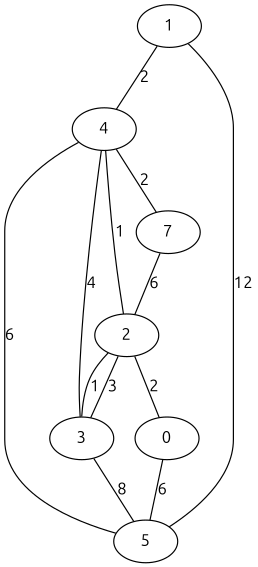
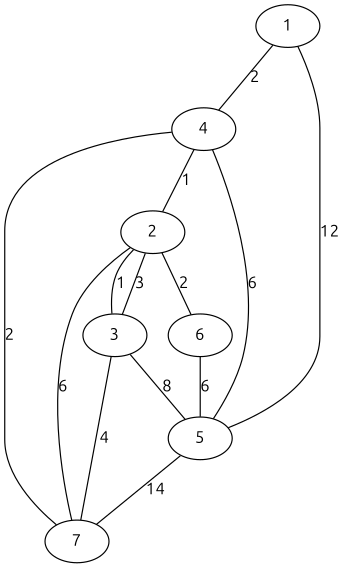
  graph {
    fontname=Ubuntu
    node [fontname=Ubuntu]
    edge [fontname=Ubuntu]
    1
    4
    2
    3
-   6 [label=0]
+   6
    5
    7
    1 -- 4 [label=2]
    4 -- 2 [label=1]
    4 -- 5 [label=6]
    4 -- 7 [label=2]
    2 -- 3 [label=3]
    2 -- 6 [label=2]
-   3 -- 4 [label=4]
+   3 -- 7 [label=4]
    3 -- 2 [label=1]
    3 -- 5 [label=8]
    6 -- 5 [label=6]
    5 -- 1 [label=12]
+   5 -- 7 [label=14]
    7 -- 2 [label=6]
  }
